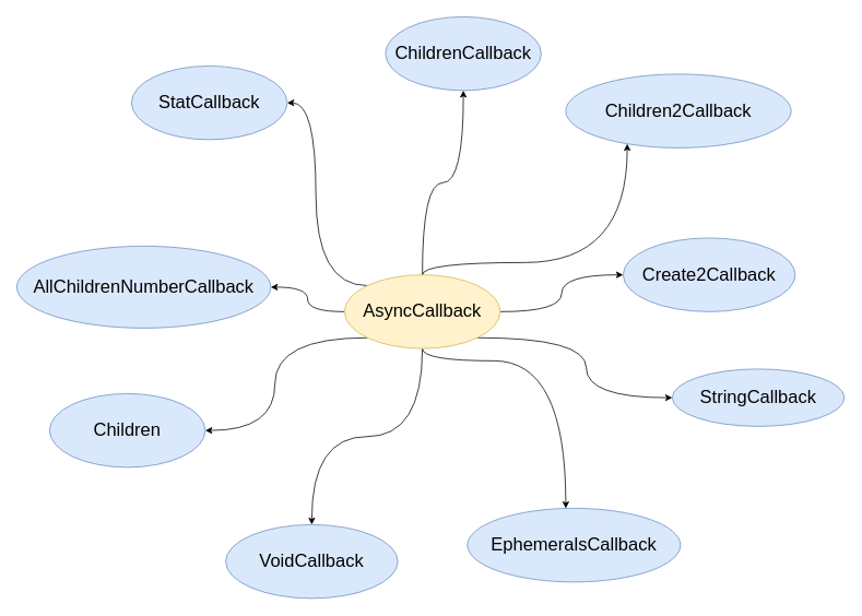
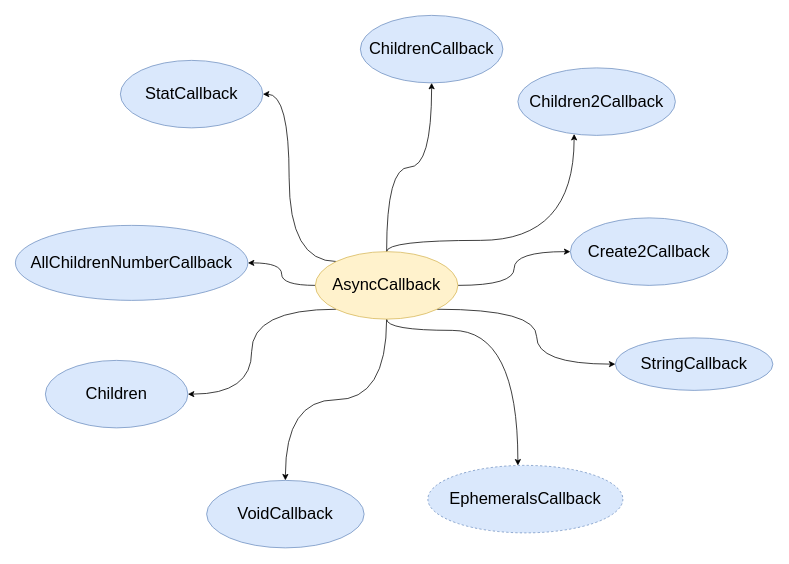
  <mxCell id="0" />
  <mxCell id="1" parent="0" />
  <mxCell id="2" style="edgeStyle=orthogonalEdgeStyle;rounded=0;orthogonalLoop=1;jettySize=auto;html=1;entryX=0.5;entryY=1;entryDx=0;entryDy=0;curved=1;" edge="1" parent="1" source="11" target="16"><mxGeometry relative="1" as="geometry" /></mxCell>
  <mxCell id="3" style="edgeStyle=orthogonalEdgeStyle;curved=1;rounded=0;orthogonalLoop=1;jettySize=auto;html=1;" edge="1" parent="1" source="11" target="14"><mxGeometry relative="1" as="geometry"><Array as="points"><mxPoint x="515" y="320" /><mxPoint x="765" y="320" /></Array></mxGeometry></mxCell>
  <mxCell id="4" style="edgeStyle=orthogonalEdgeStyle;curved=1;rounded=0;orthogonalLoop=1;jettySize=auto;html=1;" edge="1" parent="1" source="11" target="17"><mxGeometry relative="1" as="geometry" /></mxCell>
  <mxCell id="5" style="edgeStyle=orthogonalEdgeStyle;curved=1;rounded=0;orthogonalLoop=1;jettySize=auto;html=1;exitX=1;exitY=1;exitDx=0;exitDy=0;entryX=0;entryY=0.5;entryDx=0;entryDy=0;" edge="1" parent="1" source="11" target="18"><mxGeometry relative="1" as="geometry" /></mxCell>
  <mxCell id="6" style="edgeStyle=orthogonalEdgeStyle;curved=1;rounded=0;orthogonalLoop=1;jettySize=auto;html=1;" edge="1" parent="1" source="11" target="20"><mxGeometry relative="1" as="geometry"><Array as="points"><mxPoint x="515" y="440" /><mxPoint x="690" y="440" /></Array></mxGeometry></mxCell>
  <mxCell id="7" style="edgeStyle=orthogonalEdgeStyle;curved=1;rounded=0;orthogonalLoop=1;jettySize=auto;html=1;entryX=0.5;entryY=0;entryDx=0;entryDy=0;" edge="1" parent="1" source="11" target="19"><mxGeometry relative="1" as="geometry" /></mxCell>
  <mxCell id="8" style="edgeStyle=orthogonalEdgeStyle;curved=1;rounded=0;orthogonalLoop=1;jettySize=auto;html=1;exitX=0;exitY=1;exitDx=0;exitDy=0;entryX=1;entryY=0.5;entryDx=0;entryDy=0;" edge="1" parent="1" source="11" target="15"><mxGeometry relative="1" as="geometry" /></mxCell>
  <mxCell id="9" style="edgeStyle=orthogonalEdgeStyle;curved=1;rounded=0;orthogonalLoop=1;jettySize=auto;html=1;entryX=1;entryY=0.5;entryDx=0;entryDy=0;" edge="1" parent="1" source="11" target="12"><mxGeometry relative="1" as="geometry" /></mxCell>
  <mxCell id="10" style="edgeStyle=orthogonalEdgeStyle;curved=1;rounded=0;orthogonalLoop=1;jettySize=auto;html=1;exitX=0;exitY=0;exitDx=0;exitDy=0;entryX=1;entryY=0.5;entryDx=0;entryDy=0;" edge="1" parent="1" source="11" target="13"><mxGeometry relative="1" as="geometry" /></mxCell>
  <mxCell id="11" value="&lt;font style=&quot;font-size: 22px&quot;&gt;AsyncCallback&lt;/font&gt;" style="ellipse;whiteSpace=wrap;html=1;fillColor=#fff2cc;strokeColor=#d6b656;" vertex="1" parent="1"><mxGeometry x="420" y="335" width="190" height="90" as="geometry" /></mxCell>
  <mxCell id="12" value="&lt;font style=&quot;font-size: 22px&quot;&gt;AllChildrenNumberCallback&lt;/font&gt;" style="ellipse;whiteSpace=wrap;html=1;fillColor=#dae8fc;strokeColor=#6c8ebf;" vertex="1" parent="1"><mxGeometry x="20" y="300" width="310" height="100" as="geometry" /></mxCell>
  <mxCell id="13" value="&lt;font style=&quot;font-size: 22px&quot;&gt;StatCallback&lt;/font&gt;" style="ellipse;whiteSpace=wrap;html=1;fillColor=#dae8fc;strokeColor=#6c8ebf;" vertex="1" parent="1"><mxGeometry x="160" y="80" width="190" height="90" as="geometry" /></mxCell>
- <mxCell id="14" value="&lt;font style=&quot;font-size: 22px&quot;&gt;Children2Callback&lt;/font&gt;" style="ellipse;whiteSpace=wrap;html=1;fillColor=#dae8fc;strokeColor=#6c8ebf;" vertex="1" parent="1"><mxGeometry x="690" y="90" width="275" height="90" as="geometry" /></mxCell>
+ <mxCell id="14" value="&lt;font style=&quot;font-size: 22px&quot;&gt;Children2Callback&lt;/font&gt;" style="ellipse;whiteSpace=wrap;html=1;fillColor=#dae8fc;strokeColor=#6c8ebf;" vertex="1" parent="1"><mxGeometry x="690" y="90" width="210" height="90" as="geometry" /></mxCell>
  <mxCell id="15" value="&lt;font style=&quot;font-size: 22px&quot;&gt;Children&lt;/font&gt;" style="ellipse;whiteSpace=wrap;html=1;fillColor=#dae8fc;strokeColor=#6c8ebf;" vertex="1" parent="1"><mxGeometry x="60" y="480" width="190" height="90" as="geometry" /></mxCell>
- <mxCell id="16" value="&lt;font style=&quot;font-size: 22px&quot;&gt;ChildrenCallback&lt;/font&gt;" style="ellipse;whiteSpace=wrap;html=1;fillColor=#dae8fc;strokeColor=#6c8ebf;" vertex="1" parent="1"><mxGeometry x="470" y="20" width="190" height="90" as="geometry" /></mxCell>
+ <mxCell id="16" value="&lt;font style=&quot;font-size: 22px&quot;&gt;ChildrenCallback&lt;/font&gt;" style="ellipse;whiteSpace=wrap;html=1;fillColor=#dae8fc;strokeColor=#6c8ebf;" vertex="1" parent="1"><mxGeometry x="480" y="20" width="190" height="90" as="geometry" /></mxCell>
  <mxCell id="17" value="&lt;font style=&quot;font-size: 22px&quot;&gt;Create2Callback&lt;/font&gt;" style="ellipse;whiteSpace=wrap;html=1;fillColor=#dae8fc;strokeColor=#6c8ebf;" vertex="1" parent="1"><mxGeometry x="760" y="290" width="210" height="90" as="geometry" /></mxCell>
  <mxCell id="18" value="&lt;font style=&quot;font-size: 22px&quot;&gt;StringCallback&lt;/font&gt;" style="ellipse;whiteSpace=wrap;html=1;fillColor=#dae8fc;strokeColor=#6c8ebf;" vertex="1" parent="1"><mxGeometry x="820" y="450" width="210" height="70" as="geometry" /></mxCell>
  <mxCell id="19" value="&lt;font style=&quot;font-size: 22px&quot;&gt;VoidCallback&lt;/font&gt;" style="ellipse;whiteSpace=wrap;html=1;fillColor=#dae8fc;strokeColor=#6c8ebf;" vertex="1" parent="1"><mxGeometry x="275" y="640" width="210" height="90" as="geometry" /></mxCell>
- <mxCell id="20" value="&lt;font style=&quot;font-size: 22px&quot;&gt;EphemeralsCallback&lt;/font&gt;" style="ellipse;whiteSpace=wrap;html=1;fillColor=#dae8fc;strokeColor=#6c8ebf;" vertex="1" parent="1"><mxGeometry x="570" y="620" width="260" height="90" as="geometry" /></mxCell>
+ <mxCell id="20" value="&lt;font style=&quot;font-size: 22px&quot;&gt;EphemeralsCallback&lt;/font&gt;" style="ellipse;whiteSpace=wrap;html=1;fillColor=#dae8fc;strokeColor=#6c8ebf;dashed=1;" vertex="1" parent="1"><mxGeometry x="570" y="620" width="260" height="90" as="geometry" /></mxCell>
